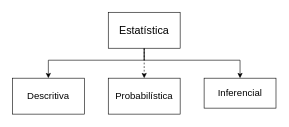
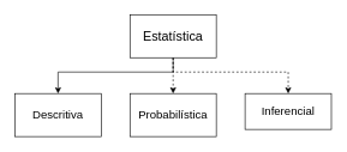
  <mxCell id="0" />
  <mxCell id="1" parent="0" />
  <mxCell id="2" style="edgeStyle=orthogonalEdgeStyle;rounded=0;orthogonalLoop=1;jettySize=auto;html=1;exitX=0.5;exitY=1;exitDx=0;exitDy=0;entryX=0.5;entryY=0;entryDx=0;entryDy=0;fontSize=18;dashed=1;" edge="1" parent="1" source="5" target="8"><mxGeometry relative="1" as="geometry" /></mxCell>
- <mxCell id="3" style="edgeStyle=orthogonalEdgeStyle;rounded=0;orthogonalLoop=1;jettySize=auto;html=1;fontSize=18;entryX=0.5;entryY=0;entryDx=0;entryDy=0;" edge="1" parent="1" source="5" target="9"><mxGeometry relative="1" as="geometry"><mxPoint x="400" y="90" as="targetPoint" /><Array as="points"><mxPoint x="240" y="100" /><mxPoint x="400" y="100" /></Array></mxGeometry></mxCell>
+ <mxCell id="3" style="edgeStyle=orthogonalEdgeStyle;rounded=0;orthogonalLoop=1;jettySize=auto;html=1;fontSize=18;entryX=0.5;entryY=0;entryDx=0;entryDy=0;dashed=1;" edge="1" parent="1" source="5" target="9"><mxGeometry relative="1" as="geometry"><mxPoint x="400" y="90" as="targetPoint" /><Array as="points"><mxPoint x="240" y="100" /><mxPoint x="400" y="100" /></Array></mxGeometry></mxCell>
  <mxCell id="4" style="edgeStyle=orthogonalEdgeStyle;rounded=0;orthogonalLoop=1;jettySize=auto;html=1;exitX=0.5;exitY=1;exitDx=0;exitDy=0;fontSize=18;entryX=0.5;entryY=0;entryDx=0;entryDy=0;" edge="1" parent="1" source="5" target="7"><mxGeometry relative="1" as="geometry"><mxPoint x="80" y="90" as="targetPoint" /><Array as="points"><mxPoint x="240" y="100" /><mxPoint x="80" y="100" /></Array></mxGeometry></mxCell>
  <mxCell id="5" value="&lt;font style=&quot;font-size: 18px;&quot;&gt;Estatística&lt;/font&gt;" style="rounded=0;whiteSpace=wrap;html=1;" vertex="1" parent="1"><mxGeometry x="180" y="20" width="120" height="60" as="geometry" /></mxCell>
  <mxCell id="6" style="edgeStyle=orthogonalEdgeStyle;rounded=0;orthogonalLoop=1;jettySize=auto;html=1;exitX=0.5;exitY=1;exitDx=0;exitDy=0;fontSize=18;" edge="1" parent="1" source="5" target="5"><mxGeometry relative="1" as="geometry" /></mxCell>
  <mxCell id="7" value="&lt;font style=&quot;font-size: 16px;&quot;&gt;Descritiva&lt;/font&gt;" style="rounded=0;whiteSpace=wrap;html=1;" vertex="1" parent="1"><mxGeometry x="20" y="130" width="120" height="60" as="geometry" /></mxCell>
  <mxCell id="8" value="&lt;font style=&quot;font-size: 16px;&quot;&gt;Probabilística&lt;/font&gt;" style="rounded=0;whiteSpace=wrap;html=1;" vertex="1" parent="1"><mxGeometry x="180" y="130" width="120" height="60" as="geometry" /></mxCell>
  <mxCell id="9" value="&lt;font style=&quot;font-size: 16px;&quot;&gt;Inferencial&lt;/font&gt;" style="rounded=0;whiteSpace=wrap;html=1;" vertex="1" parent="1"><mxGeometry x="340" y="130" width="120" height="50" as="geometry" /></mxCell>
